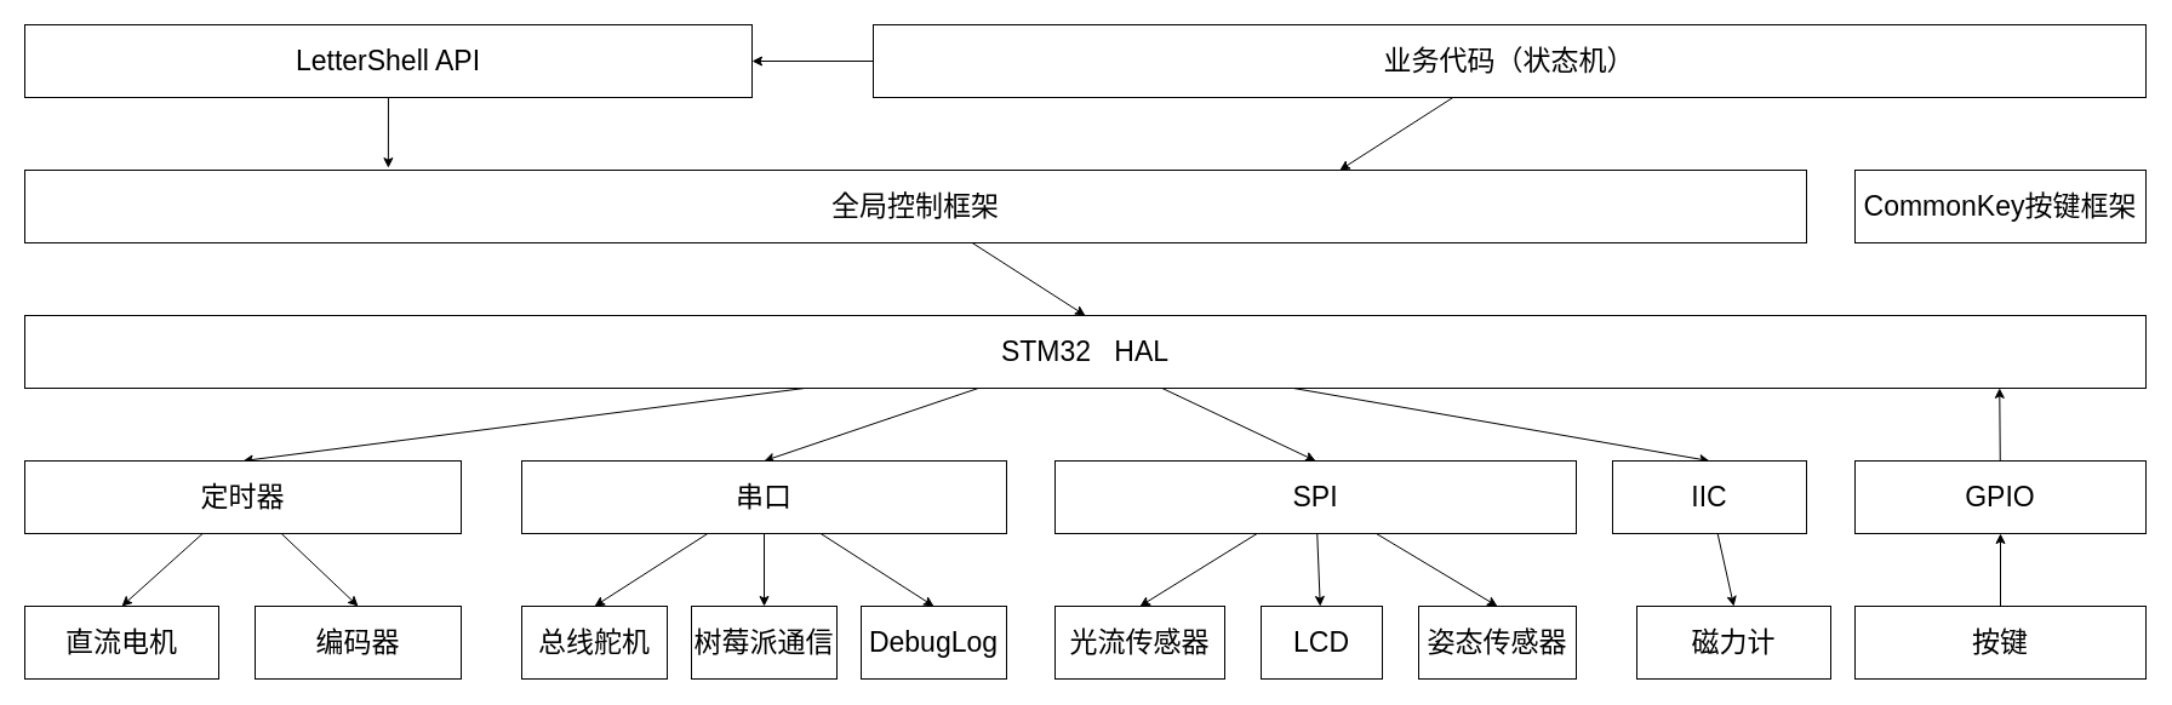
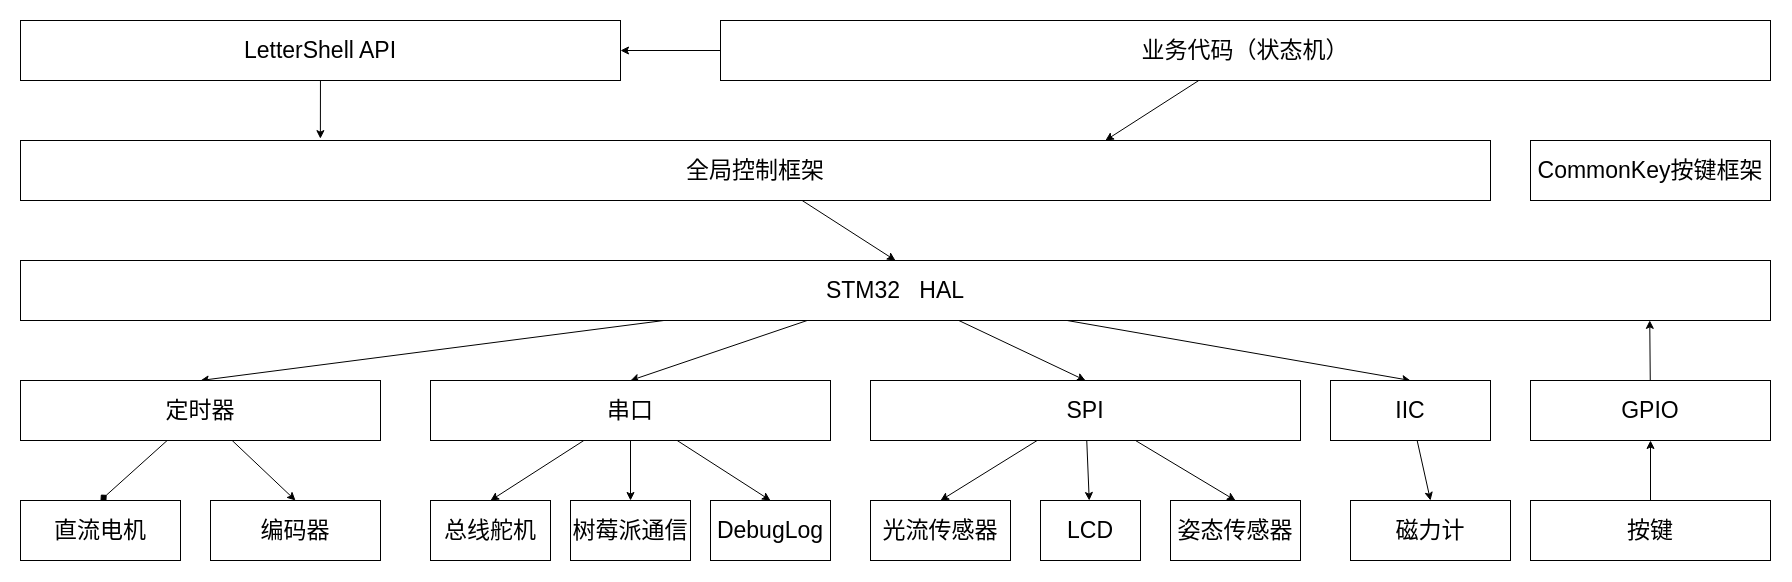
  <mxCell id="0" />
  <mxCell id="1" parent="0" />
  <mxCell id="2" style="edgeStyle=none;html=1;entryX=0.5;entryY=0;entryDx=0;entryDy=0;fontSize=23;" edge="1" parent="1" source="3" target="8"><mxGeometry relative="1" as="geometry" /></mxCell>
  <mxCell id="3" value="&lt;font style=&quot;font-size: 23px;&quot;&gt;全局控制框架&lt;/font&gt;" style="rounded=0;whiteSpace=wrap;html=1;" vertex="1" parent="1"><mxGeometry x="20" y="140" width="1470" height="60" as="geometry" /></mxCell>
  <mxCell id="4" style="edgeStyle=none;html=1;entryX=0.5;entryY=0;entryDx=0;entryDy=0;fontSize=23;" edge="1" parent="1" source="8" target="11"><mxGeometry relative="1" as="geometry" /></mxCell>
  <mxCell id="5" style="edgeStyle=none;html=1;entryX=0.5;entryY=0;entryDx=0;entryDy=0;fontSize=23;" edge="1" parent="1" source="8" target="15"><mxGeometry relative="1" as="geometry" /></mxCell>
  <mxCell id="6" style="edgeStyle=none;html=1;entryX=0.5;entryY=0;entryDx=0;entryDy=0;fontSize=23;" edge="1" parent="1" source="8" target="19"><mxGeometry relative="1" as="geometry" /></mxCell>
  <mxCell id="7" style="edgeStyle=none;html=1;entryX=0.5;entryY=0;entryDx=0;entryDy=0;fontSize=23;" edge="1" parent="1" source="8" target="21"><mxGeometry relative="1" as="geometry" /></mxCell>
  <mxCell id="8" value="STM32&amp;nbsp; &amp;nbsp;HAL" style="whiteSpace=wrap;html=1;fontSize=23;" vertex="1" parent="1"><mxGeometry x="20" y="260" width="1750" height="60" as="geometry" /></mxCell>
- <mxCell id="9" style="edgeStyle=none;html=1;entryX=0.5;entryY=0;entryDx=0;entryDy=0;fontSize=23;" edge="1" parent="1" source="11" target="22"><mxGeometry relative="1" as="geometry" /></mxCell>
+ <mxCell id="9" style="edgeStyle=none;html=1;entryX=0.5;entryY=0;entryDx=0;entryDy=0;fontSize=23;endArrow=diamond;" edge="1" parent="1" source="11" target="22"><mxGeometry relative="1" as="geometry" /></mxCell>
  <mxCell id="10" style="edgeStyle=none;html=1;entryX=0.5;entryY=0;entryDx=0;entryDy=0;fontSize=23;" edge="1" parent="1" source="11" target="23"><mxGeometry relative="1" as="geometry" /></mxCell>
  <mxCell id="11" value="定时器" style="whiteSpace=wrap;html=1;fontSize=23;" vertex="1" parent="1"><mxGeometry x="20" y="380" width="360" height="60" as="geometry" /></mxCell>
  <mxCell id="12" style="edgeStyle=none;html=1;entryX=0.5;entryY=0;entryDx=0;entryDy=0;fontSize=23;" edge="1" parent="1" source="15" target="24"><mxGeometry relative="1" as="geometry" /></mxCell>
  <mxCell id="13" style="edgeStyle=none;html=1;entryX=0.5;entryY=0;entryDx=0;entryDy=0;fontSize=23;" edge="1" parent="1" source="15" target="25"><mxGeometry relative="1" as="geometry" /></mxCell>
  <mxCell id="14" style="edgeStyle=none;html=1;entryX=0.5;entryY=0;entryDx=0;entryDy=0;fontSize=23;" edge="1" parent="1" source="15" target="26"><mxGeometry relative="1" as="geometry" /></mxCell>
  <mxCell id="15" value="串口" style="whiteSpace=wrap;html=1;fontSize=23;" vertex="1" parent="1"><mxGeometry x="430" y="380" width="400" height="60" as="geometry" /></mxCell>
  <mxCell id="16" style="edgeStyle=none;html=1;fontSize=23;entryX=0.5;entryY=0;entryDx=0;entryDy=0;" edge="1" parent="1" source="19" target="27"><mxGeometry relative="1" as="geometry"><mxPoint x="940" y="490" as="targetPoint" /></mxGeometry></mxCell>
  <mxCell id="17" style="edgeStyle=none;html=1;fontSize=23;" edge="1" parent="1" source="19" target="28"><mxGeometry relative="1" as="geometry" /></mxCell>
  <mxCell id="18" style="edgeStyle=none;html=1;entryX=0.5;entryY=0;entryDx=0;entryDy=0;fontSize=23;" edge="1" parent="1" source="19" target="29"><mxGeometry relative="1" as="geometry" /></mxCell>
  <mxCell id="19" value="SPI" style="whiteSpace=wrap;html=1;fontSize=23;" vertex="1" parent="1"><mxGeometry x="870" y="380" width="430" height="60" as="geometry" /></mxCell>
  <mxCell id="20" style="edgeStyle=none;html=1;entryX=0.5;entryY=0;entryDx=0;entryDy=0;fontSize=23;" edge="1" parent="1" source="21" target="30"><mxGeometry relative="1" as="geometry" /></mxCell>
  <mxCell id="21" value="IIC" style="whiteSpace=wrap;html=1;fontSize=23;" vertex="1" parent="1"><mxGeometry x="1330" y="380" width="160" height="60" as="geometry" /></mxCell>
  <mxCell id="22" value="直流电机" style="whiteSpace=wrap;html=1;fontSize=23;" vertex="1" parent="1"><mxGeometry x="20" y="500" width="160" height="60" as="geometry" /></mxCell>
  <mxCell id="23" value="编码器" style="whiteSpace=wrap;html=1;fontSize=23;" vertex="1" parent="1"><mxGeometry x="210" y="500" width="170" height="60" as="geometry" /></mxCell>
  <mxCell id="24" value="总线舵机" style="whiteSpace=wrap;html=1;fontSize=23;" vertex="1" parent="1"><mxGeometry x="430" y="500" width="120" height="60" as="geometry" /></mxCell>
  <mxCell id="25" value="树莓派通信" style="whiteSpace=wrap;html=1;fontSize=23;" vertex="1" parent="1"><mxGeometry x="570" y="500" width="120" height="60" as="geometry" /></mxCell>
  <mxCell id="26" value="DebugLog" style="whiteSpace=wrap;html=1;fontSize=23;" vertex="1" parent="1"><mxGeometry x="710" y="500" width="120" height="60" as="geometry" /></mxCell>
  <mxCell id="27" value="光流传感器" style="whiteSpace=wrap;html=1;fontSize=23;" vertex="1" parent="1"><mxGeometry x="870" y="500" width="140" height="60" as="geometry" /></mxCell>
  <mxCell id="28" value="LCD" style="whiteSpace=wrap;html=1;fontSize=23;" vertex="1" parent="1"><mxGeometry x="1040" y="500" width="100" height="60" as="geometry" /></mxCell>
  <mxCell id="29" value="姿态传感器" style="whiteSpace=wrap;html=1;fontSize=23;" vertex="1" parent="1"><mxGeometry x="1170" y="500" width="130" height="60" as="geometry" /></mxCell>
  <mxCell id="30" value="磁力计" style="whiteSpace=wrap;html=1;fontSize=23;" vertex="1" parent="1"><mxGeometry x="1350" y="500" width="160" height="60" as="geometry" /></mxCell>
  <mxCell id="31" style="edgeStyle=none;html=1;entryX=0.204;entryY=-0.031;entryDx=0;entryDy=0;entryPerimeter=0;fontSize=23;" edge="1" parent="1" source="32" target="3"><mxGeometry relative="1" as="geometry" /></mxCell>
  <mxCell id="32" value="LetterShell API" style="whiteSpace=wrap;html=1;fontSize=23;" vertex="1" parent="1"><mxGeometry x="20" y="20" width="600" height="60" as="geometry" /></mxCell>
  <mxCell id="33" style="edgeStyle=none;html=1;entryX=0.738;entryY=0;entryDx=0;entryDy=0;entryPerimeter=0;fontSize=23;" edge="1" parent="1" source="35" target="3"><mxGeometry relative="1" as="geometry" /></mxCell>
  <mxCell id="34" style="edgeStyle=none;html=1;fontSize=23;" edge="1" parent="1" source="35" target="32"><mxGeometry relative="1" as="geometry" /></mxCell>
  <mxCell id="35" value="业务代码（状态机）" style="whiteSpace=wrap;html=1;fontSize=23;" vertex="1" parent="1"><mxGeometry x="720" y="20" width="1050" height="60" as="geometry" /></mxCell>
  <mxCell id="36" style="edgeStyle=none;html=1;entryX=0.931;entryY=0.998;entryDx=0;entryDy=0;entryPerimeter=0;fontSize=23;" edge="1" parent="1" source="37" target="8"><mxGeometry relative="1" as="geometry" /></mxCell>
  <mxCell id="37" value="GPIO" style="whiteSpace=wrap;html=1;fontSize=23;" vertex="1" parent="1"><mxGeometry x="1530" y="380" width="240" height="60" as="geometry" /></mxCell>
  <mxCell id="38" style="edgeStyle=none;html=1;entryX=0.5;entryY=1;entryDx=0;entryDy=0;fontSize=23;" edge="1" parent="1" source="39" target="37"><mxGeometry relative="1" as="geometry" /></mxCell>
  <mxCell id="39" value="按键" style="whiteSpace=wrap;html=1;fontSize=23;" vertex="1" parent="1"><mxGeometry x="1530" y="500" width="240" height="60" as="geometry" /></mxCell>
  <mxCell id="40" value="CommonKey按键框架" style="whiteSpace=wrap;html=1;fontSize=23;" vertex="1" parent="1"><mxGeometry x="1530" y="140" width="240" height="60" as="geometry" /></mxCell>
